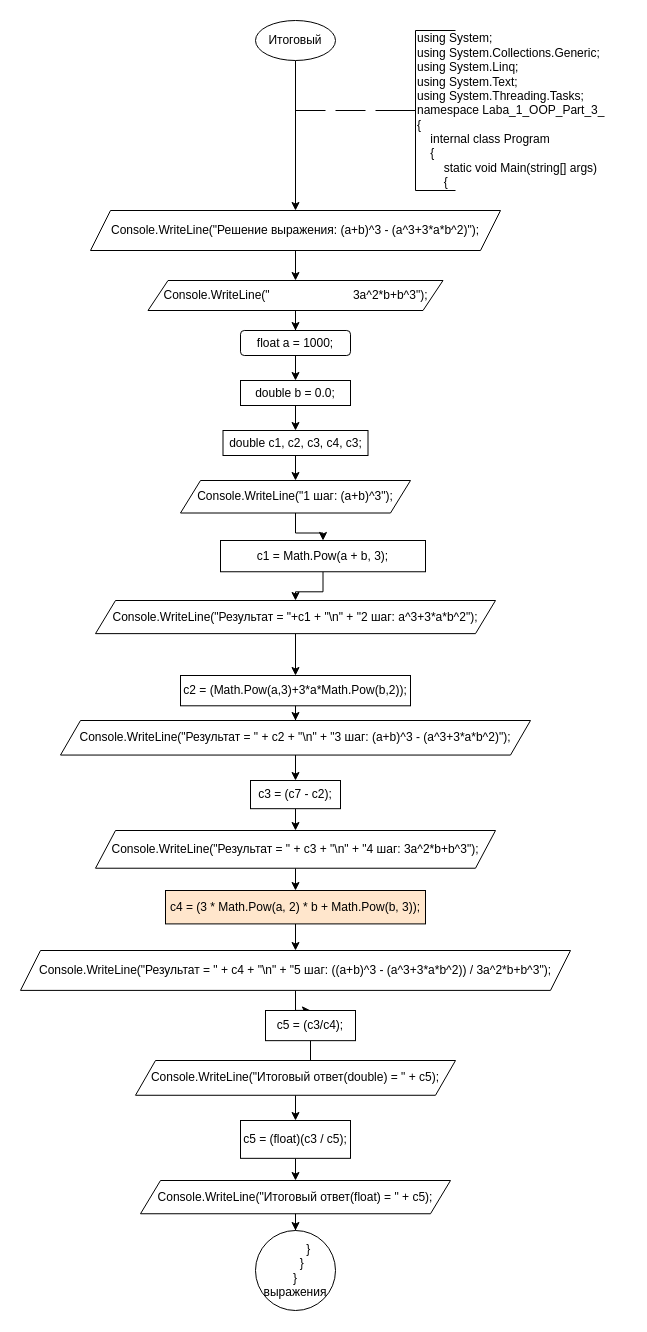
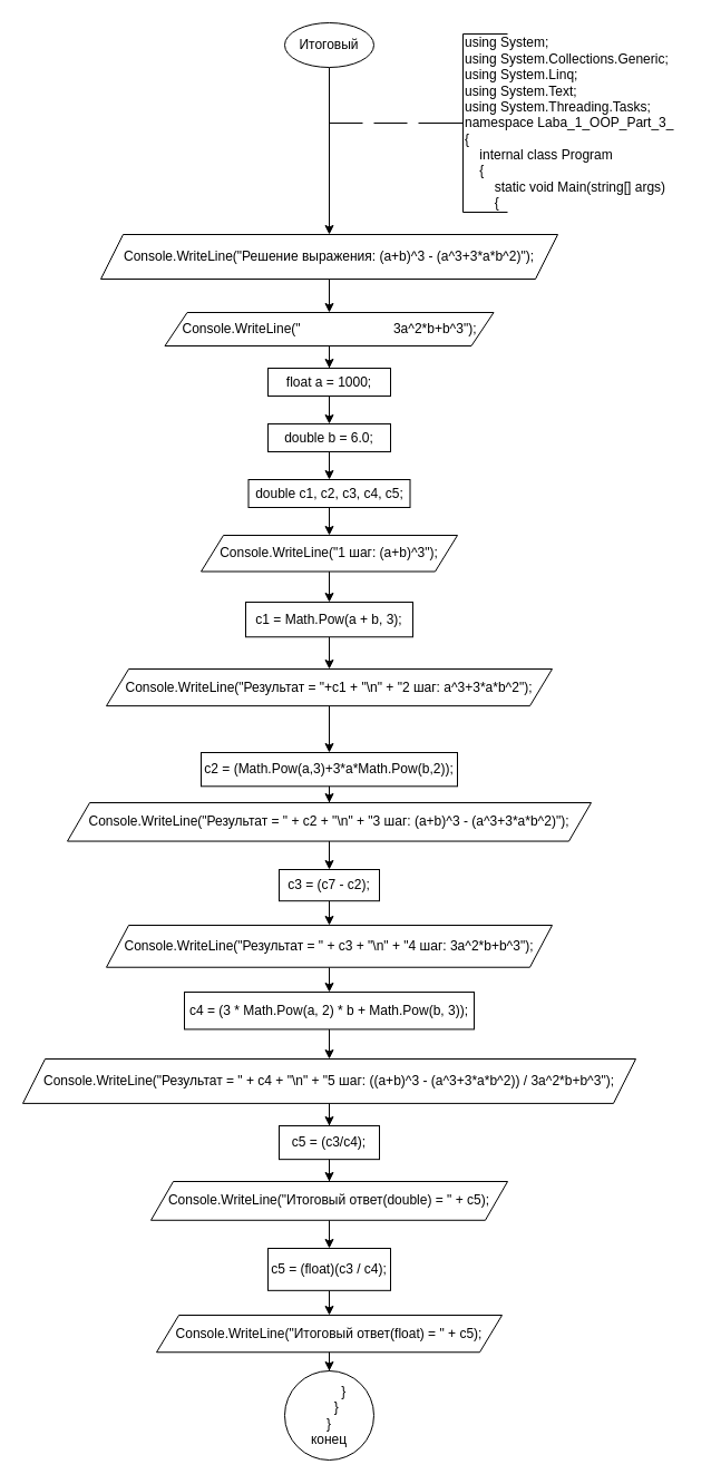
  <mxCell id="0" />
  <mxCell id="1" parent="0" />
  <mxCell id="2" value="" style="edgeStyle=orthogonalEdgeStyle;rounded=0;orthogonalLoop=1;jettySize=auto;html=1;entryX=0.5;entryY=0;entryDx=0;entryDy=0;" edge="1" parent="1" source="3" target="12"><mxGeometry relative="1" as="geometry"><mxPoint x="295" y="160" as="targetPoint" /></mxGeometry></mxCell>
  <mxCell id="3" value="Итоговый" style="ellipse;whiteSpace=wrap;html=1;" vertex="1" parent="1"><mxGeometry x="255" y="20" width="80" height="40" as="geometry" /></mxCell>
  <mxCell id="4" value="&lt;div&gt;using System;&lt;/div&gt;&lt;div&gt;using System.Collections.Generic;&lt;/div&gt;&lt;div&gt;using System.Linq;&lt;/div&gt;&lt;div&gt;using System.Text;&lt;/div&gt;&lt;div&gt;using System.Threading.Tasks;&lt;/div&gt;&lt;div&gt;&lt;div&gt;namespace Laba_1_OOP_Part_3_&lt;/div&gt;&lt;div&gt;{&lt;/div&gt;&lt;div&gt;&amp;nbsp; &amp;nbsp; internal class Program&lt;/div&gt;&lt;div&gt;&amp;nbsp; &amp;nbsp; {&lt;/div&gt;&lt;div&gt;&amp;nbsp; &amp;nbsp; &amp;nbsp; &amp;nbsp; static void Main(string[] args)&lt;/div&gt;&lt;div&gt;&amp;nbsp; &amp;nbsp; &amp;nbsp; &amp;nbsp; {&lt;/div&gt;&lt;/div&gt;" style="text;html=1;align=left;verticalAlign=middle;whiteSpace=wrap;rounded=0;" vertex="1" parent="1"><mxGeometry x="415" y="30" width="210" height="160" as="geometry" /></mxCell>
  <mxCell id="5" value="" style="endArrow=none;html=1;rounded=0;" edge="1" parent="1"><mxGeometry width="50" height="50" relative="1" as="geometry"><mxPoint x="455" y="190" as="sourcePoint" /><mxPoint x="415" y="190" as="targetPoint" /></mxGeometry></mxCell>
  <mxCell id="6" value="" style="endArrow=none;html=1;rounded=0;exitX=0;exitY=1;exitDx=0;exitDy=0;entryX=0;entryY=0;entryDx=0;entryDy=0;" edge="1" parent="1" source="4" target="4"><mxGeometry width="50" height="50" relative="1" as="geometry"><mxPoint x="325" y="120" as="sourcePoint" /><mxPoint x="375" y="70" as="targetPoint" /></mxGeometry></mxCell>
  <mxCell id="7" value="" style="endArrow=none;html=1;rounded=0;" edge="1" parent="1"><mxGeometry width="50" height="50" relative="1" as="geometry"><mxPoint x="415" y="30" as="sourcePoint" /><mxPoint x="455" y="30" as="targetPoint" /></mxGeometry></mxCell>
  <mxCell id="8" value="" style="endArrow=none;html=1;rounded=0;" edge="1" parent="1"><mxGeometry width="50" height="50" relative="1" as="geometry"><mxPoint x="295" y="110" as="sourcePoint" /><mxPoint x="325" y="110" as="targetPoint" /></mxGeometry></mxCell>
  <mxCell id="9" value="" style="endArrow=none;html=1;rounded=0;" edge="1" parent="1"><mxGeometry width="50" height="50" relative="1" as="geometry"><mxPoint x="335" y="110" as="sourcePoint" /><mxPoint x="365" y="110" as="targetPoint" /></mxGeometry></mxCell>
  <mxCell id="10" value="" style="endArrow=none;html=1;rounded=0;" edge="1" parent="1"><mxGeometry width="50" height="50" relative="1" as="geometry"><mxPoint x="375" y="110" as="sourcePoint" /><mxPoint x="415" y="110" as="targetPoint" /></mxGeometry></mxCell>
  <mxCell id="11" value="" style="edgeStyle=orthogonalEdgeStyle;rounded=0;orthogonalLoop=1;jettySize=auto;html=1;" edge="1" parent="1" source="12" target="14"><mxGeometry relative="1" as="geometry" /></mxCell>
  <mxCell id="12" value="Console.WriteLine(&quot;Решение выражения: (a+b)^3 - (a^3+3*a*b^2)&quot;);" style="shape=parallelogram;perimeter=parallelogramPerimeter;whiteSpace=wrap;html=1;fixedSize=1;" vertex="1" parent="1"><mxGeometry x="90" y="210" width="410" height="40" as="geometry" /></mxCell>
  <mxCell id="13" value="" style="edgeStyle=orthogonalEdgeStyle;rounded=0;orthogonalLoop=1;jettySize=auto;html=1;" edge="1" parent="1" source="14" target="16"><mxGeometry relative="1" as="geometry" /></mxCell>
  <mxCell id="14" value="Console.WriteLine(&quot;                         3a^2*b+b^3&quot;);" style="shape=parallelogram;perimeter=parallelogramPerimeter;whiteSpace=wrap;html=1;fixedSize=1;" vertex="1" parent="1"><mxGeometry x="147.5" y="280" width="295" height="30" as="geometry" /></mxCell>
  <mxCell id="15" value="" style="edgeStyle=orthogonalEdgeStyle;rounded=0;orthogonalLoop=1;jettySize=auto;html=1;" edge="1" parent="1" source="16" target="18"><mxGeometry relative="1" as="geometry" /></mxCell>
- <mxCell id="16" value="float a = 1000;" style="whiteSpace=wrap;html=1;rounded=1;" vertex="1" parent="1"><mxGeometry x="240" y="330" width="110" height="25" as="geometry" /></mxCell>
+ <mxCell id="16" value="float a = 1000;" style="whiteSpace=wrap;html=1;" vertex="1" parent="1"><mxGeometry x="240" y="330" width="110" height="25" as="geometry" /></mxCell>
  <mxCell id="17" value="" style="edgeStyle=orthogonalEdgeStyle;rounded=0;orthogonalLoop=1;jettySize=auto;html=1;" edge="1" parent="1" source="18" target="20"><mxGeometry relative="1" as="geometry" /></mxCell>
- <mxCell id="18" value="double b = 0.0;" style="whiteSpace=wrap;html=1;" vertex="1" parent="1"><mxGeometry x="240" y="380" width="110" height="25" as="geometry" /></mxCell>
+ <mxCell id="18" value="double b = 6.0;" style="whiteSpace=wrap;html=1;" vertex="1" parent="1"><mxGeometry x="240" y="380" width="110" height="25" as="geometry" /></mxCell>
  <mxCell id="19" value="" style="edgeStyle=orthogonalEdgeStyle;rounded=0;orthogonalLoop=1;jettySize=auto;html=1;" edge="1" parent="1" source="20" target="22"><mxGeometry relative="1" as="geometry" /></mxCell>
- <mxCell id="20" value="double c1, c2, c3, c4, c3;" style="whiteSpace=wrap;html=1;" vertex="1" parent="1"><mxGeometry x="222.5" y="430" width="145" height="25" as="geometry" /></mxCell>
+ <mxCell id="20" value="double c1, c2, c3, c4, c5;" style="whiteSpace=wrap;html=1;" vertex="1" parent="1"><mxGeometry x="222.5" y="430" width="145" height="25" as="geometry" /></mxCell>
  <mxCell id="21" value="" style="edgeStyle=orthogonalEdgeStyle;rounded=0;orthogonalLoop=1;jettySize=auto;html=1;" edge="1" parent="1" source="22" target="24"><mxGeometry relative="1" as="geometry" /></mxCell>
  <mxCell id="22" value="Console.WriteLine(&quot;1 шаг: (a+b)^3&quot;);" style="shape=parallelogram;perimeter=parallelogramPerimeter;whiteSpace=wrap;html=1;fixedSize=1;" vertex="1" parent="1"><mxGeometry x="180" y="480" width="230" height="32.5" as="geometry" /></mxCell>
  <mxCell id="23" value="" style="edgeStyle=orthogonalEdgeStyle;rounded=0;orthogonalLoop=1;jettySize=auto;html=1;" edge="1" parent="1" source="24" target="26"><mxGeometry relative="1" as="geometry" /></mxCell>
- <mxCell id="24" value="c1 = Math.Pow(a + b, 3);" style="whiteSpace=wrap;html=1;" vertex="1" parent="1"><mxGeometry x="220" y="540" width="205" height="31.25" as="geometry" /></mxCell>
+ <mxCell id="24" value="c1 = Math.Pow(a + b, 3);" style="whiteSpace=wrap;html=1;" vertex="1" parent="1"><mxGeometry x="220" y="540" width="150" height="31.25" as="geometry" /></mxCell>
  <mxCell id="25" value="" style="edgeStyle=orthogonalEdgeStyle;rounded=0;orthogonalLoop=1;jettySize=auto;html=1;" edge="1" parent="1" source="26" target="28"><mxGeometry relative="1" as="geometry" /></mxCell>
  <mxCell id="26" value="Console.WriteLine(&quot;Результат = &quot;+c1 + &quot;\n&quot; + &quot;2 шаг: a^3+3*a*b^2&quot;);" style="shape=parallelogram;perimeter=parallelogramPerimeter;whiteSpace=wrap;html=1;fixedSize=1;" vertex="1" parent="1"><mxGeometry x="95" y="600" width="400" height="33.13" as="geometry" /></mxCell>
  <mxCell id="27" value="" style="edgeStyle=orthogonalEdgeStyle;rounded=0;orthogonalLoop=1;jettySize=auto;html=1;" edge="1" parent="1" source="28" target="30"><mxGeometry relative="1" as="geometry" /></mxCell>
  <mxCell id="28" value="c2 = (Math.Pow(a,3)+3*a*Math.Pow(b,2));" style="whiteSpace=wrap;html=1;" vertex="1" parent="1"><mxGeometry x="180" y="675" width="230" height="30.3" as="geometry" /></mxCell>
  <mxCell id="29" value="" style="edgeStyle=orthogonalEdgeStyle;rounded=0;orthogonalLoop=1;jettySize=auto;html=1;" edge="1" parent="1" source="30" target="32"><mxGeometry relative="1" as="geometry" /></mxCell>
  <mxCell id="30" value="Console.WriteLine(&quot;Результат = &quot; + c2 + &quot;\n&quot; + &quot;3 шаг: (a+b)^3 - (a^3+3*a*b^2)&quot;);" style="shape=parallelogram;perimeter=parallelogramPerimeter;whiteSpace=wrap;html=1;fixedSize=1;" vertex="1" parent="1"><mxGeometry x="60" y="720" width="470" height="34.55" as="geometry" /></mxCell>
  <mxCell id="31" value="" style="edgeStyle=orthogonalEdgeStyle;rounded=0;orthogonalLoop=1;jettySize=auto;html=1;" edge="1" parent="1" source="32" target="34"><mxGeometry relative="1" as="geometry" /></mxCell>
  <mxCell id="32" value="c3 = (c7 - c2);" style="whiteSpace=wrap;html=1;" vertex="1" parent="1"><mxGeometry x="250" y="780" width="90" height="28.18" as="geometry" /></mxCell>
  <mxCell id="33" value="" style="edgeStyle=orthogonalEdgeStyle;rounded=0;orthogonalLoop=1;jettySize=auto;html=1;" edge="1" parent="1" source="34" target="36"><mxGeometry relative="1" as="geometry" /></mxCell>
  <mxCell id="34" value="Console.WriteLine(&quot;Результат = &quot; + c3 + &quot;\n&quot; + &quot;4 шаг: 3a^2*b+b^3&quot;);" style="shape=parallelogram;perimeter=parallelogramPerimeter;whiteSpace=wrap;html=1;fixedSize=1;" vertex="1" parent="1"><mxGeometry x="95" y="830" width="400" height="37.73" as="geometry" /></mxCell>
  <mxCell id="35" value="" style="edgeStyle=orthogonalEdgeStyle;rounded=0;orthogonalLoop=1;jettySize=auto;html=1;" edge="1" parent="1" source="36" target="38"><mxGeometry relative="1" as="geometry" /></mxCell>
- <mxCell id="36" value="c4 = (3 * Math.Pow(a, 2) * b + Math.Pow(b, 3));" style="whiteSpace=wrap;html=1;fillColor=#ffe6cc;" vertex="1" parent="1"><mxGeometry x="165" y="890" width="260" height="33.4" as="geometry" /></mxCell>
+ <mxCell id="36" value="c4 = (3 * Math.Pow(a, 2) * b + Math.Pow(b, 3));" style="whiteSpace=wrap;html=1;" vertex="1" parent="1"><mxGeometry x="165" y="890" width="260" height="33.4" as="geometry" /></mxCell>
  <mxCell id="37" value="" style="edgeStyle=orthogonalEdgeStyle;rounded=0;orthogonalLoop=1;jettySize=auto;html=1;" edge="1" parent="1" source="38" target="40"><mxGeometry relative="1" as="geometry" /></mxCell>
  <mxCell id="38" value="Console.WriteLine(&quot;Результат = &quot; + c4 + &quot;\n&quot; + &quot;5 шаг: ((a+b)^3 - (a^3+3*a*b^2)) / 3a^2*b+b^3&quot;);" style="shape=parallelogram;perimeter=parallelogramPerimeter;whiteSpace=wrap;html=1;fixedSize=1;" vertex="1" parent="1"><mxGeometry x="20" y="950" width="550" height="39.9" as="geometry" /></mxCell>
  <mxCell id="39" value="" style="edgeStyle=orthogonalEdgeStyle;rounded=0;orthogonalLoop=1;jettySize=auto;html=1;" edge="1" parent="1" source="40" target="42"><mxGeometry relative="1" as="geometry" /></mxCell>
- <mxCell id="40" value="c5 = (c3/c4);" style="whiteSpace=wrap;html=1;" vertex="1" parent="1"><mxGeometry x="265" y="1010" width="90" height="30.15" as="geometry" /></mxCell>
+ <mxCell id="40" value="c5 = (c3/c4);" style="whiteSpace=wrap;html=1;" vertex="1" parent="1"><mxGeometry x="250" y="1010" width="90" height="30.15" as="geometry" /></mxCell>
  <mxCell id="41" value="" style="edgeStyle=orthogonalEdgeStyle;rounded=0;orthogonalLoop=1;jettySize=auto;html=1;" edge="1" parent="1" source="42" target="44"><mxGeometry relative="1" as="geometry" /></mxCell>
  <mxCell id="42" value="Console.WriteLine(&quot;Итоговый ответ(double) = &quot; + c5);" style="shape=parallelogram;perimeter=parallelogramPerimeter;whiteSpace=wrap;html=1;fixedSize=1;" vertex="1" parent="1"><mxGeometry x="135" y="1060" width="320" height="34.78" as="geometry" /></mxCell>
  <mxCell id="43" value="" style="edgeStyle=orthogonalEdgeStyle;rounded=0;orthogonalLoop=1;jettySize=auto;html=1;" edge="1" parent="1" source="44" target="46"><mxGeometry relative="1" as="geometry" /></mxCell>
- <mxCell id="44" value="c5 = (float)(c3 / c5);" style="whiteSpace=wrap;html=1;" vertex="1" parent="1"><mxGeometry x="240" y="1120" width="110" height="37.83" as="geometry" /></mxCell>
+ <mxCell id="44" value="c5 = (float)(c3 / c4);" style="whiteSpace=wrap;html=1;" vertex="1" parent="1"><mxGeometry x="240" y="1120" width="110" height="37.83" as="geometry" /></mxCell>
  <mxCell id="45" value="" style="edgeStyle=orthogonalEdgeStyle;rounded=0;orthogonalLoop=1;jettySize=auto;html=1;" edge="1" parent="1" source="46" target="47"><mxGeometry relative="1" as="geometry" /></mxCell>
  <mxCell id="46" value="Console.WriteLine(&quot;Итоговый ответ(float) = &quot; + c5);" style="shape=parallelogram;perimeter=parallelogramPerimeter;whiteSpace=wrap;html=1;fixedSize=1;" vertex="1" parent="1"><mxGeometry x="140" y="1180" width="310" height="33.26" as="geometry" /></mxCell>
- <mxCell id="47" value="&lt;span style=&quot;white-space: pre;&quot;&gt;&#09;&lt;/span&gt;}&lt;br&gt;&amp;nbsp; &amp;nbsp; }&lt;br&gt;}&lt;div&gt;выражения&lt;/div&gt;" style="ellipse;whiteSpace=wrap;html=1;" vertex="1" parent="1"><mxGeometry x="255" y="1230" width="80" height="80" as="geometry" /></mxCell>
+ <mxCell id="47" value="&lt;span style=&quot;white-space: pre;&quot;&gt;&#09;&lt;/span&gt;}&lt;br&gt;&amp;nbsp; &amp;nbsp; }&lt;br&gt;}&lt;div&gt;конец&lt;/div&gt;" style="ellipse;whiteSpace=wrap;html=1;" vertex="1" parent="1"><mxGeometry x="255" y="1230" width="80" height="80" as="geometry" /></mxCell>
